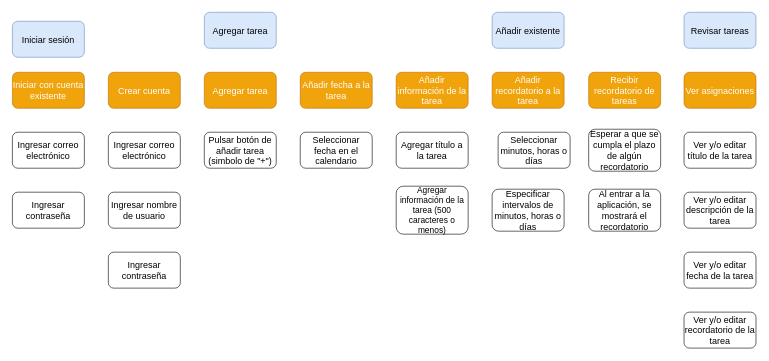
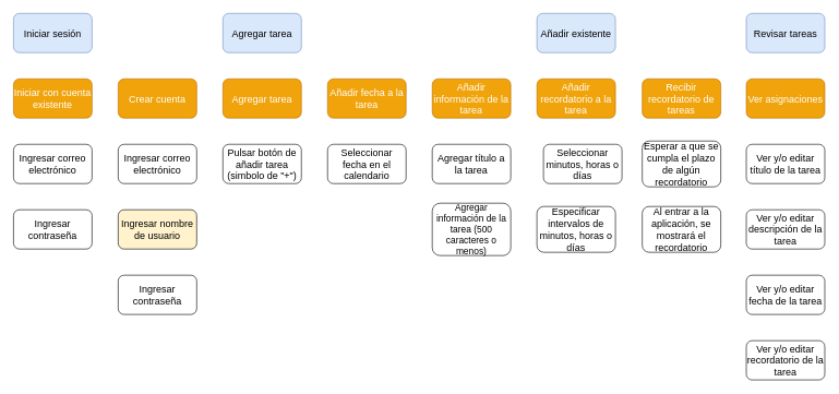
  <mxCell id="0" />
  <mxCell id="1" parent="0" />
- <mxCell id="2" value="&lt;font style=&quot;font-size: 15px&quot;&gt;Iniciar sesión&lt;/font&gt;" style="rounded=1;whiteSpace=wrap;html=1;fillColor=#dae8fc;strokeColor=#6c8ebf;" vertex="1" parent="1"><mxGeometry x="20" y="35" width="120" height="60" as="geometry" /></mxCell>
+ <mxCell id="2" value="&lt;font style=&quot;font-size: 15px&quot;&gt;Iniciar sesión&lt;/font&gt;" style="rounded=1;whiteSpace=wrap;html=1;fillColor=#dae8fc;strokeColor=#6c8ebf;" vertex="1" parent="1"><mxGeometry x="20" y="20" width="120" height="60" as="geometry" /></mxCell>
  <mxCell id="3" value="&lt;font style=&quot;font-size: 15px&quot;&gt;Iniciar con cuenta existente&lt;/font&gt;" style="rounded=1;whiteSpace=wrap;html=1;fillColor=#f0a30a;strokeColor=#BD7000;fontColor=#ffffff;" vertex="1" parent="1"><mxGeometry x="20" y="120" width="120" height="60" as="geometry" /></mxCell>
  <mxCell id="4" value="&lt;font style=&quot;font-size: 15px&quot;&gt;Ingresar correo electrónico&lt;/font&gt;" style="rounded=1;whiteSpace=wrap;html=1;" vertex="1" parent="1"><mxGeometry x="20" y="220" width="120" height="60" as="geometry" /></mxCell>
  <mxCell id="5" value="&lt;font style=&quot;font-size: 15px&quot;&gt;Ingresar contraseña&lt;/font&gt;" style="rounded=1;whiteSpace=wrap;html=1;" vertex="1" parent="1"><mxGeometry x="20" y="320" width="120" height="60" as="geometry" /></mxCell>
  <mxCell id="6" value="&lt;font style=&quot;font-size: 15px&quot;&gt;Crear cuenta&lt;/font&gt;" style="rounded=1;whiteSpace=wrap;html=1;fillColor=#f0a30a;strokeColor=#BD7000;fontColor=#ffffff;" vertex="1" parent="1"><mxGeometry x="180" y="120" width="120" height="60" as="geometry" /></mxCell>
  <mxCell id="7" value="&lt;font style=&quot;font-size: 15px&quot;&gt;Agregar tarea&lt;/font&gt;" style="rounded=1;whiteSpace=wrap;html=1;fillColor=#f0a30a;strokeColor=#BD7000;fontColor=#ffffff;" vertex="1" parent="1"><mxGeometry x="340" y="120" width="120" height="60" as="geometry" /></mxCell>
  <mxCell id="8" value="&lt;font style=&quot;font-size: 15px&quot;&gt;Añadir fecha a la tarea&lt;/font&gt;" style="rounded=1;whiteSpace=wrap;html=1;fillColor=#f0a30a;strokeColor=#BD7000;fontColor=#ffffff;" vertex="1" parent="1"><mxGeometry x="500" y="120" width="120" height="60" as="geometry" /></mxCell>
  <mxCell id="9" value="&lt;font style=&quot;font-size: 15px&quot;&gt;Añadir información de la tarea&lt;/font&gt;" style="rounded=1;whiteSpace=wrap;html=1;fillColor=#f0a30a;strokeColor=#BD7000;fontColor=#ffffff;" vertex="1" parent="1"><mxGeometry x="660" y="120" width="120" height="60" as="geometry" /></mxCell>
  <mxCell id="10" value="&lt;font style=&quot;font-size: 15px&quot;&gt;Añadir recordatorio a la tarea&lt;/font&gt;" style="rounded=1;whiteSpace=wrap;html=1;fillColor=#f0a30a;strokeColor=#BD7000;fontColor=#ffffff;" vertex="1" parent="1"><mxGeometry x="820" y="120" width="120" height="60" as="geometry" /></mxCell>
  <mxCell id="11" value="&lt;font style=&quot;font-size: 15px&quot;&gt;Ver asignaciones&lt;/font&gt;" style="rounded=1;whiteSpace=wrap;html=1;fillColor=#f0a30a;strokeColor=#BD7000;fontColor=#ffffff;" vertex="1" parent="1"><mxGeometry x="1140" y="120" width="120" height="60" as="geometry" /></mxCell>
  <mxCell id="12" value="&lt;font style=&quot;font-size: 15px&quot;&gt;Agregar tarea&lt;/font&gt;" style="rounded=1;whiteSpace=wrap;html=1;fillColor=#dae8fc;strokeColor=#6c8ebf;" vertex="1" parent="1"><mxGeometry x="340" y="20" width="120" height="60" as="geometry" /></mxCell>
  <mxCell id="13" value="&lt;font style=&quot;font-size: 15px&quot;&gt;Añadir existente&lt;/font&gt;" style="rounded=1;whiteSpace=wrap;html=1;fillColor=#dae8fc;strokeColor=#6c8ebf;" vertex="1" parent="1"><mxGeometry x="820" y="20" width="120" height="60" as="geometry" /></mxCell>
  <mxCell id="14" value="&lt;font style=&quot;font-size: 15px&quot;&gt;Revisar tareas&lt;/font&gt;" style="rounded=1;whiteSpace=wrap;html=1;fillColor=#dae8fc;strokeColor=#6c8ebf;" vertex="1" parent="1"><mxGeometry x="1140" y="20" width="120" height="60" as="geometry" /></mxCell>
  <mxCell id="15" value="&lt;font style=&quot;font-size: 15px&quot;&gt;Recibir recordatorio de tareas&lt;/font&gt;" style="rounded=1;whiteSpace=wrap;html=1;fillColor=#f0a30a;strokeColor=#BD7000;fontColor=#ffffff;" vertex="1" parent="1"><mxGeometry x="981" y="120" width="120" height="60" as="geometry" /></mxCell>
  <mxCell id="16" value="&lt;font style=&quot;font-size: 15px&quot;&gt;Ingresar correo electrónico&lt;/font&gt;" style="rounded=1;whiteSpace=wrap;html=1;" vertex="1" parent="1"><mxGeometry x="180" y="220" width="120" height="60" as="geometry" /></mxCell>
  <mxCell id="17" value="&lt;font style=&quot;font-size: 15px&quot;&gt;Ingresar contraseña&lt;/font&gt;" style="rounded=1;whiteSpace=wrap;html=1;" vertex="1" parent="1"><mxGeometry x="180" y="420" width="120" height="60" as="geometry" /></mxCell>
- <mxCell id="18" value="&lt;font style=&quot;font-size: 15px&quot;&gt;Ingresar nombre de usuario&lt;/font&gt;" style="rounded=1;whiteSpace=wrap;html=1;" vertex="1" parent="1"><mxGeometry x="180" y="320" width="120" height="60" as="geometry" /></mxCell>
+ <mxCell id="18" value="&lt;font style=&quot;font-size: 15px&quot;&gt;Ingresar nombre de usuario&lt;/font&gt;" style="rounded=1;whiteSpace=wrap;html=1;fillColor=#fff2cc;" vertex="1" parent="1"><mxGeometry x="180" y="320" width="120" height="60" as="geometry" /></mxCell>
  <mxCell id="19" value="&lt;font style=&quot;font-size: 15px&quot;&gt;Pulsar botón de añadir tarea (simbolo de &quot;+&quot;)&lt;/font&gt;" style="rounded=1;whiteSpace=wrap;html=1;" vertex="1" parent="1"><mxGeometry x="340" y="220" width="120" height="60" as="geometry" /></mxCell>
  <mxCell id="20" value="&lt;font style=&quot;font-size: 15px&quot;&gt;Seleccionar fecha en el calendario&lt;/font&gt;" style="rounded=1;whiteSpace=wrap;html=1;" vertex="1" parent="1"><mxGeometry x="500" y="220" width="120" height="60" as="geometry" /></mxCell>
  <mxCell id="21" value="&lt;font style=&quot;font-size: 15px&quot;&gt;Agregar título a la tarea&lt;/font&gt;" style="rounded=1;whiteSpace=wrap;html=1;" vertex="1" parent="1"><mxGeometry x="660" y="220" width="120" height="60" as="geometry" /></mxCell>
  <mxCell id="22" value="&lt;font style=&quot;font-size: 14px&quot;&gt;Agregar información de la tarea (500 caracteres o menos)&lt;/font&gt;" style="rounded=1;whiteSpace=wrap;html=1;" vertex="1" parent="1"><mxGeometry x="660" y="310" width="120" height="80" as="geometry" /></mxCell>
  <mxCell id="23" value="&lt;font style=&quot;font-size: 15px&quot;&gt;Seleccionar minutos, horas o días&lt;/font&gt;" style="rounded=1;whiteSpace=wrap;html=1;" vertex="1" parent="1"><mxGeometry x="830" y="220" width="120" height="60" as="geometry" /></mxCell>
  <mxCell id="24" value="&lt;font style=&quot;font-size: 15px&quot;&gt;Especificar intervalos de minutos, horas o días&lt;/font&gt;" style="rounded=1;whiteSpace=wrap;html=1;" vertex="1" parent="1"><mxGeometry x="820" y="315" width="120" height="70" as="geometry" /></mxCell>
  <mxCell id="25" value="&lt;span style=&quot;font-size: 15px&quot;&gt;Ver y/o editar descripción de la tarea&lt;/span&gt;" style="rounded=1;whiteSpace=wrap;html=1;" vertex="1" parent="1"><mxGeometry x="1140" y="320" width="120" height="60" as="geometry" /></mxCell>
  <mxCell id="26" value="&lt;font style=&quot;font-size: 15px&quot;&gt;Ver y/o editar título de la tarea&lt;/font&gt;" style="rounded=1;whiteSpace=wrap;html=1;" vertex="1" parent="1"><mxGeometry x="1140" y="220" width="120" height="60" as="geometry" /></mxCell>
  <mxCell id="27" value="&lt;font style=&quot;font-size: 15px&quot;&gt;Esperar a que se cumpla el plazo de algún recordatorio&lt;/font&gt;" style="rounded=1;whiteSpace=wrap;html=1;" vertex="1" parent="1"><mxGeometry x="981" y="215" width="120" height="70" as="geometry" /></mxCell>
  <mxCell id="28" value="&lt;font style=&quot;font-size: 15px&quot;&gt;Al entrar a la aplicación, se mostrará el recordatorio&lt;/font&gt;" style="rounded=1;whiteSpace=wrap;html=1;" vertex="1" parent="1"><mxGeometry x="981" y="315" width="120" height="70" as="geometry" /></mxCell>
  <mxCell id="29" value="&lt;font style=&quot;font-size: 15px&quot;&gt;Ver y/o editar fecha de la tarea&lt;/font&gt;" style="rounded=1;whiteSpace=wrap;html=1;" vertex="1" parent="1"><mxGeometry x="1140" y="420" width="120" height="60" as="geometry" /></mxCell>
  <mxCell id="30" value="&lt;font style=&quot;font-size: 15px&quot;&gt;Ver y/o editar recordatorio de la tarea&lt;/font&gt;" style="rounded=1;whiteSpace=wrap;html=1;" vertex="1" parent="1"><mxGeometry x="1140" y="520" width="120" height="60" as="geometry" /></mxCell>
